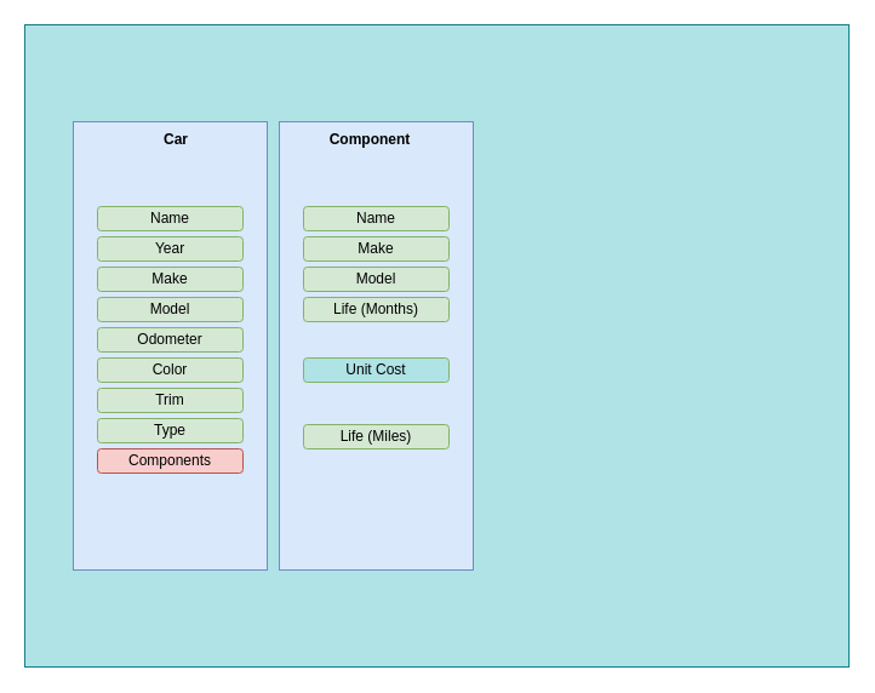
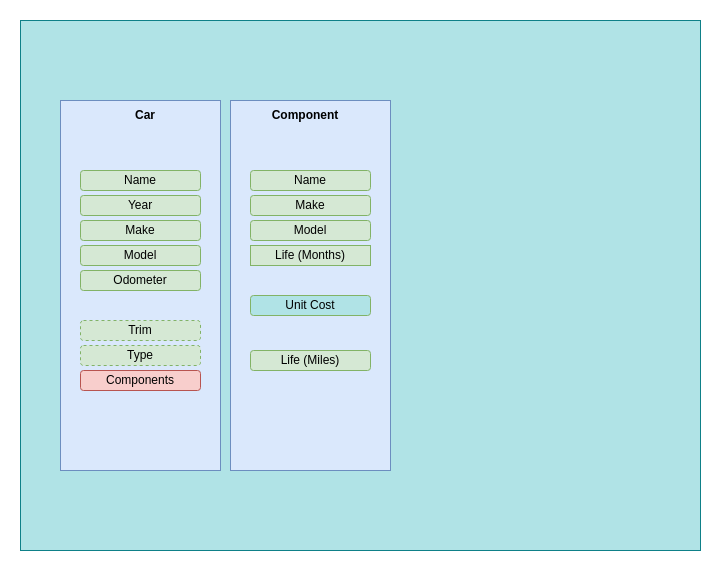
  <mxCell id="0" />
  <mxCell id="1" parent="0" />
  <mxCell id="2" value="" style="rounded=0;whiteSpace=wrap;html=1;fillColor=#b0e3e6;strokeColor=#0e8088;" vertex="1" parent="1"><mxGeometry x="20" y="20" width="680" height="530" as="geometry" /></mxCell>
  <mxCell id="3" value="" style="group;fillColor=#dae8fc;strokeColor=#6c8ebf;container=0;" vertex="1" connectable="0" parent="1"><mxGeometry x="60" y="100" width="160" height="370" as="geometry" /></mxCell>
  <mxCell id="4" value="&lt;b&gt;Car&lt;/b&gt;" style="text;html=1;align=center;verticalAlign=middle;whiteSpace=wrap;rounded=0;" vertex="1" parent="1"><mxGeometry x="60" y="100" width="170" height="30" as="geometry" /></mxCell>
  <mxCell id="5" value="Name" style="rounded=1;whiteSpace=wrap;html=1;fillColor=#d5e8d4;strokeColor=#82b366;" vertex="1" parent="1"><mxGeometry x="80" y="170" width="120" height="20" as="geometry" /></mxCell>
  <mxCell id="6" value="Year" style="rounded=1;whiteSpace=wrap;html=1;fillColor=#d5e8d4;strokeColor=#82b366;" vertex="1" parent="1"><mxGeometry x="80" y="195" width="120" height="20" as="geometry" /></mxCell>
  <mxCell id="7" value="Make" style="rounded=1;whiteSpace=wrap;html=1;fillColor=#d5e8d4;strokeColor=#82b366;" vertex="1" parent="1"><mxGeometry x="80" y="220" width="120" height="20" as="geometry" /></mxCell>
  <mxCell id="8" value="Model" style="rounded=1;whiteSpace=wrap;html=1;fillColor=#d5e8d4;strokeColor=#82b366;" vertex="1" parent="1"><mxGeometry x="80" y="245" width="120" height="20" as="geometry" /></mxCell>
  <mxCell id="9" value="Odometer" style="rounded=1;whiteSpace=wrap;html=1;fillColor=#d5e8d4;strokeColor=#82b366;" vertex="1" parent="1"><mxGeometry x="80" y="270" width="120" height="20" as="geometry" /></mxCell>
  <mxCell id="10" value="Components" style="rounded=1;whiteSpace=wrap;html=1;fillColor=#f8cecc;strokeColor=#b85450;" vertex="1" parent="1"><mxGeometry x="80" y="370" width="120" height="20" as="geometry" /></mxCell>
- <mxCell id="11" value="Color" style="rounded=1;whiteSpace=wrap;html=1;fillColor=#d5e8d4;strokeColor=#82b366;" vertex="1" parent="1"><mxGeometry x="80" y="295" width="120" height="20" as="geometry" /></mxCell>
- <mxCell id="12" value="Trim" style="rounded=1;whiteSpace=wrap;html=1;fillColor=#d5e8d4;strokeColor=#82b366;" vertex="1" parent="1"><mxGeometry x="80" y="320" width="120" height="20" as="geometry" /></mxCell>
+ <mxCell id="12" value="Trim" style="rounded=1;whiteSpace=wrap;html=1;fillColor=#d5e8d4;strokeColor=#82b366;dashed=1;" vertex="1" parent="1"><mxGeometry x="80" y="320" width="120" height="20" as="geometry" /></mxCell>
  <mxCell id="13" value="" style="rounded=0;whiteSpace=wrap;html=1;fillColor=#dae8fc;strokeColor=#6c8ebf;" vertex="1" parent="1"><mxGeometry x="230" y="100" width="160" height="370" as="geometry" /></mxCell>
  <mxCell id="14" value="&lt;b&gt;Component&lt;/b&gt;" style="text;html=1;align=center;verticalAlign=middle;whiteSpace=wrap;rounded=0;" vertex="1" parent="1"><mxGeometry x="230" y="100" width="150" height="30" as="geometry" /></mxCell>
  <mxCell id="15" value="Name" style="rounded=1;whiteSpace=wrap;html=1;fillColor=#d5e8d4;strokeColor=#82b366;" vertex="1" parent="1"><mxGeometry x="250" y="170" width="120" height="20" as="geometry" /></mxCell>
  <mxCell id="16" value="Make" style="rounded=1;whiteSpace=wrap;html=1;fillColor=#d5e8d4;strokeColor=#82b366;" vertex="1" parent="1"><mxGeometry x="250" y="195" width="120" height="20" as="geometry" /></mxCell>
  <mxCell id="17" value="Model" style="rounded=1;whiteSpace=wrap;html=1;fillColor=#d5e8d4;strokeColor=#82b366;" vertex="1" parent="1"><mxGeometry x="250" y="220" width="120" height="20" as="geometry" /></mxCell>
- <mxCell id="18" value="Life (Months)" style="rounded=1;whiteSpace=wrap;html=1;fillColor=#d5e8d4;strokeColor=#82b366;" vertex="1" parent="1"><mxGeometry x="250" y="245" width="120" height="20" as="geometry" /></mxCell>
+ <mxCell id="18" value="Life (Months)" style="whiteSpace=wrap;html=1;fillColor=#d5e8d4;strokeColor=#82b366;rounded=0;" vertex="1" parent="1"><mxGeometry x="250" y="245" width="120" height="20" as="geometry" /></mxCell>
  <mxCell id="19" value="Life (Miles)" style="rounded=1;whiteSpace=wrap;html=1;fillColor=#d5e8d4;strokeColor=#82b366;" vertex="1" parent="1"><mxGeometry x="250" y="350" width="120" height="20" as="geometry" /></mxCell>
  <mxCell id="20" value="Unit Cost" style="rounded=1;whiteSpace=wrap;html=1;fillColor=#b0e3e6;strokeColor=#82b366;" vertex="1" parent="1"><mxGeometry x="250" y="295" width="120" height="20" as="geometry" /></mxCell>
- <mxCell id="21" value="Type" style="rounded=1;whiteSpace=wrap;html=1;fillColor=#d5e8d4;strokeColor=#82b366;" vertex="1" parent="1"><mxGeometry x="80" y="345" width="120" height="20" as="geometry" /></mxCell>
+ <mxCell id="21" value="Type" style="rounded=1;whiteSpace=wrap;html=1;fillColor=#d5e8d4;strokeColor=#82b366;dashed=1;" vertex="1" parent="1"><mxGeometry x="80" y="345" width="120" height="20" as="geometry" /></mxCell>
